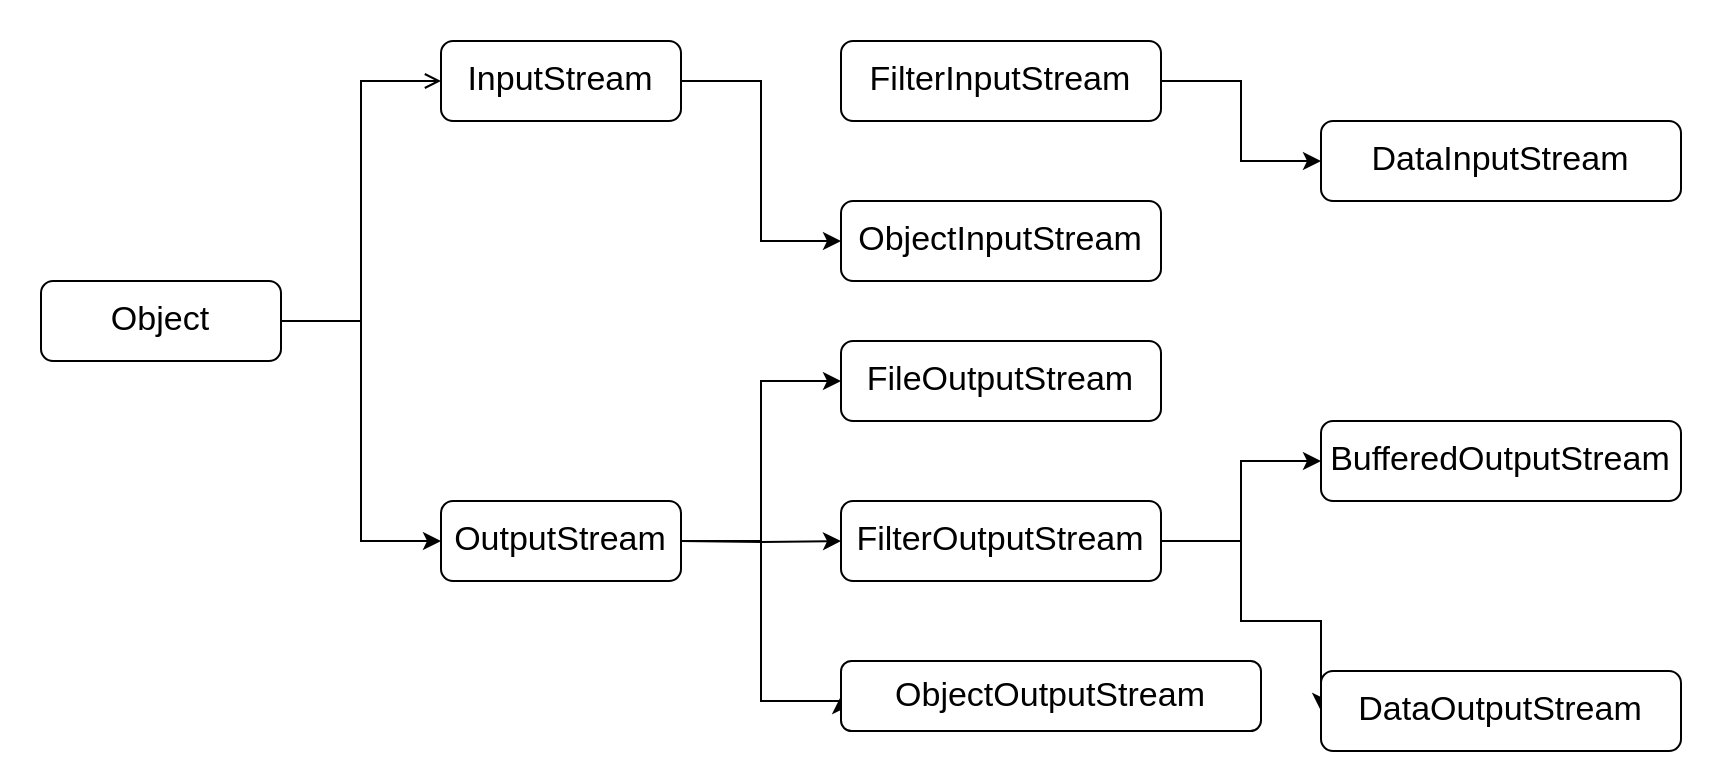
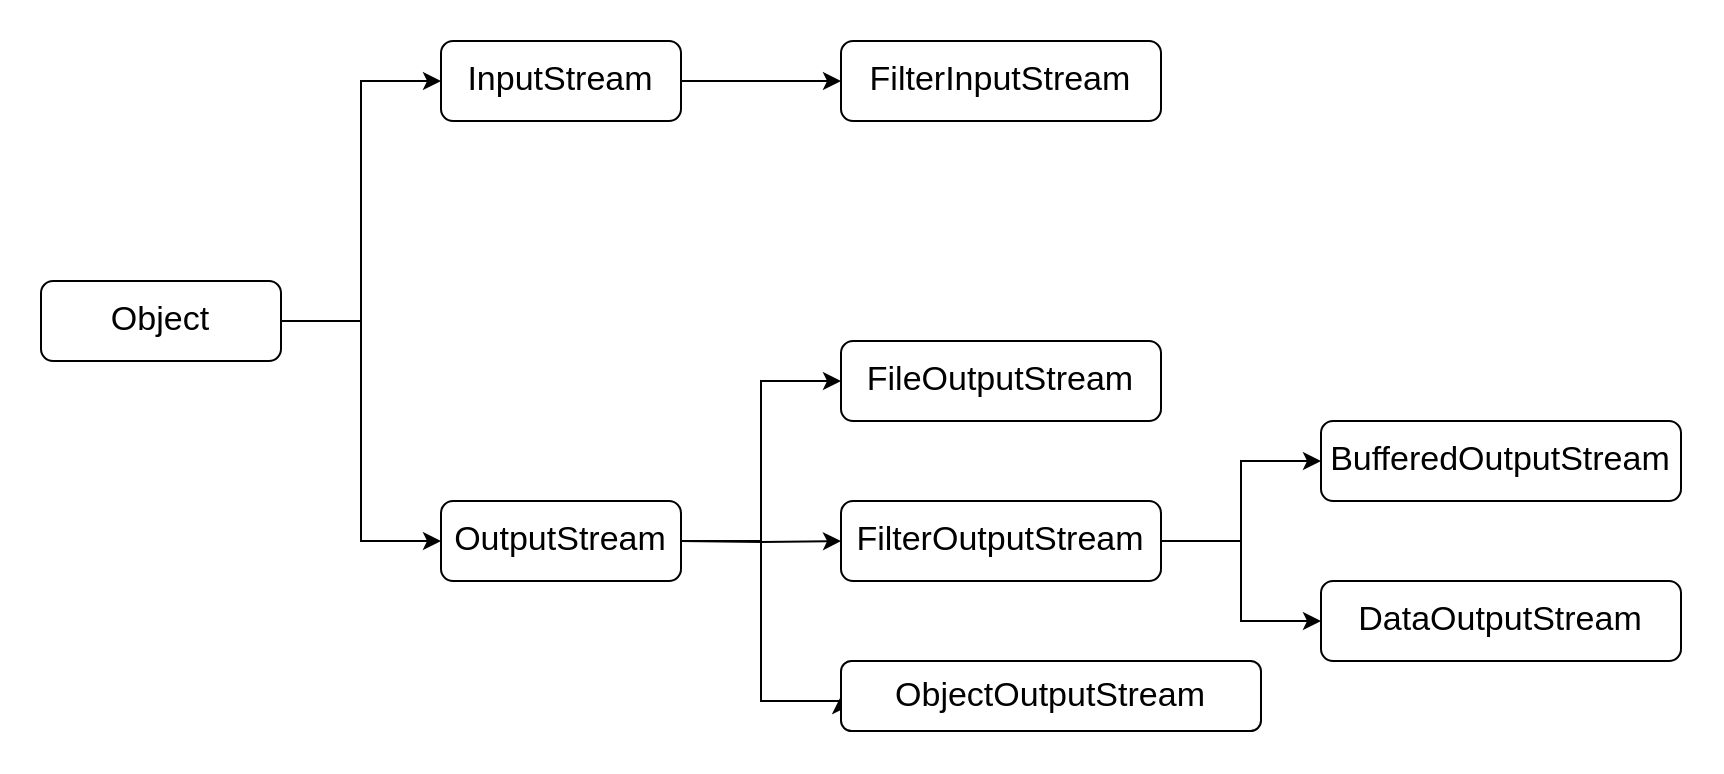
  <mxCell id="0" />
  <mxCell id="1" parent="0" />
- <mxCell id="2" value="" style="edgeStyle=orthogonalEdgeStyle;rounded=0;orthogonalLoop=1;jettySize=auto;html=1;endArrow=open;" edge="1" parent="1" source="4" target="8"><mxGeometry relative="1" as="geometry"><Array as="points"><mxPoint x="180" y="160" /><mxPoint x="180" y="40" /></Array></mxGeometry></mxCell>
+ <mxCell id="2" value="" style="edgeStyle=orthogonalEdgeStyle;rounded=0;orthogonalLoop=1;jettySize=auto;html=1;" edge="1" parent="1" source="4" target="8"><mxGeometry relative="1" as="geometry"><Array as="points"><mxPoint x="180" y="160" /><mxPoint x="180" y="40" /></Array></mxGeometry></mxCell>
  <mxCell id="3" value="" style="edgeStyle=orthogonalEdgeStyle;rounded=0;orthogonalLoop=1;jettySize=auto;html=1;" edge="1" parent="1" source="4" target="5"><mxGeometry relative="1" as="geometry"><Array as="points"><mxPoint x="180" y="160" /><mxPoint x="180" y="270" /></Array></mxGeometry></mxCell>
  <mxCell id="4" value="&lt;font style=&quot;font-size: 17px&quot;&gt;Object&lt;/font&gt;&lt;br&gt;" style="rounded=1;whiteSpace=wrap;html=1;" vertex="1" parent="1"><mxGeometry x="20" y="140" width="120" height="40" as="geometry" /></mxCell>
  <mxCell id="5" value="&lt;span style=&quot;font-size: 17px&quot;&gt;OutputStream&lt;br&gt;&lt;/span&gt;" style="rounded=1;whiteSpace=wrap;html=1;" vertex="1" parent="1"><mxGeometry x="220" y="250" width="120" height="40" as="geometry" /></mxCell>
- <mxCell id="7" value="" style="edgeStyle=orthogonalEdgeStyle;rounded=0;orthogonalLoop=1;jettySize=auto;html=1;entryX=0;entryY=0.5;entryDx=0;entryDy=0;" edge="1" parent="1" source="8" target="9"><mxGeometry relative="1" as="geometry"><Array as="points"><mxPoint x="380" y="40" /><mxPoint x="380" y="120" /></Array></mxGeometry></mxCell>
+ <mxCell id="6" value="" style="edgeStyle=orthogonalEdgeStyle;rounded=0;orthogonalLoop=1;jettySize=auto;html=1;" edge="1" parent="1" source="8" target="11"><mxGeometry relative="1" as="geometry" /></mxCell>
  <mxCell id="8" value="&lt;font style=&quot;font-size: 17px&quot;&gt;InputStream&lt;/font&gt;&lt;br&gt;" style="rounded=1;whiteSpace=wrap;html=1;" vertex="1" parent="1"><mxGeometry x="220" y="20" width="120" height="40" as="geometry" /></mxCell>
- <mxCell id="9" value="&lt;font style=&quot;font-size: 17px&quot;&gt;ObjectInputStream&lt;/font&gt;&lt;br&gt;" style="rounded=1;whiteSpace=wrap;html=1;" vertex="1" parent="1"><mxGeometry x="420" y="100" width="160" height="40" as="geometry" /></mxCell>
- <mxCell id="10" value="" style="edgeStyle=orthogonalEdgeStyle;rounded=0;orthogonalLoop=1;jettySize=auto;html=1;entryX=0;entryY=0.5;entryDx=0;entryDy=0;" edge="1" parent="1" source="11" target="12"><mxGeometry relative="1" as="geometry"><Array as="points"><mxPoint x="620" y="40" /><mxPoint x="620" y="80" /></Array></mxGeometry></mxCell>
  <mxCell id="11" value="&lt;font style=&quot;font-size: 17px&quot;&gt;FilterInputStream&lt;/font&gt;&lt;br&gt;" style="rounded=1;whiteSpace=wrap;html=1;" vertex="1" parent="1"><mxGeometry x="420" y="20" width="160" height="40" as="geometry" /></mxCell>
- <mxCell id="12" value="&lt;font style=&quot;font-size: 17px&quot;&gt;DataInputStream&lt;/font&gt;&lt;br&gt;" style="rounded=1;whiteSpace=wrap;html=1;" vertex="1" parent="1"><mxGeometry x="660" y="60" width="180" height="40" as="geometry" /></mxCell>
  <mxCell id="13" value="" style="edgeStyle=orthogonalEdgeStyle;rounded=0;orthogonalLoop=1;jettySize=auto;html=1;" edge="1" target="18" parent="1"><mxGeometry relative="1" as="geometry"><mxPoint x="340" y="270" as="sourcePoint" /></mxGeometry></mxCell>
  <mxCell id="14" value="" style="edgeStyle=orthogonalEdgeStyle;rounded=0;orthogonalLoop=1;jettySize=auto;html=1;" edge="1" target="17" parent="1"><mxGeometry relative="1" as="geometry"><mxPoint x="340" y="270" as="sourcePoint" /><Array as="points"><mxPoint x="380" y="270" /><mxPoint x="380" y="190" /></Array></mxGeometry></mxCell>
  <mxCell id="15" value="" style="edgeStyle=orthogonalEdgeStyle;rounded=0;orthogonalLoop=1;jettySize=auto;html=1;entryX=0;entryY=0.5;entryDx=0;entryDy=0;" edge="1" target="16" parent="1"><mxGeometry relative="1" as="geometry"><mxPoint x="340" y="270" as="sourcePoint" /><Array as="points"><mxPoint x="380" y="270" /><mxPoint x="380" y="350" /></Array></mxGeometry></mxCell>
  <mxCell id="16" value="&lt;font style=&quot;font-size: 17px&quot;&gt;ObjectOutputStream&lt;/font&gt;&lt;br&gt;" style="rounded=1;whiteSpace=wrap;html=1;" vertex="1" parent="1"><mxGeometry x="420" y="330" width="210" height="35" as="geometry" /></mxCell>
  <mxCell id="17" value="&lt;font style=&quot;font-size: 17px&quot;&gt;FileOutputStream&lt;/font&gt;&lt;br&gt;" style="rounded=1;whiteSpace=wrap;html=1;" vertex="1" parent="1"><mxGeometry x="420" y="170" width="160" height="40" as="geometry" /></mxCell>
  <mxCell id="18" value="&lt;font style=&quot;font-size: 17px&quot;&gt;FilterOutputStream&lt;/font&gt;&lt;br&gt;" style="rounded=1;whiteSpace=wrap;html=1;" vertex="1" parent="1"><mxGeometry x="420" y="250" width="160" height="40" as="geometry" /></mxCell>
  <mxCell id="19" value="" style="edgeStyle=orthogonalEdgeStyle;rounded=0;orthogonalLoop=1;jettySize=auto;html=1;" edge="1" target="21" parent="1"><mxGeometry relative="1" as="geometry"><mxPoint x="580" y="270" as="sourcePoint" /><Array as="points"><mxPoint x="620" y="270" /><mxPoint x="620" y="230" /></Array></mxGeometry></mxCell>
  <mxCell id="20" value="" style="edgeStyle=orthogonalEdgeStyle;rounded=0;orthogonalLoop=1;jettySize=auto;html=1;entryX=0;entryY=0.5;entryDx=0;entryDy=0;" edge="1" target="22" parent="1"><mxGeometry relative="1" as="geometry"><mxPoint x="580" y="270" as="sourcePoint" /><Array as="points"><mxPoint x="620" y="270" /><mxPoint x="620" y="310" /></Array></mxGeometry></mxCell>
  <mxCell id="21" value="&lt;font style=&quot;font-size: 17px&quot;&gt;BufferedOutputStream&lt;/font&gt;&lt;br&gt;" style="rounded=1;whiteSpace=wrap;html=1;" vertex="1" parent="1"><mxGeometry x="660" y="210" width="180" height="40" as="geometry" /></mxCell>
- <mxCell id="22" value="&lt;font style=&quot;font-size: 17px&quot;&gt;DataOutputStream&lt;/font&gt;&lt;br&gt;" style="rounded=1;whiteSpace=wrap;html=1;" vertex="1" parent="1"><mxGeometry x="660" y="335" width="180" height="40" as="geometry" /></mxCell>
+ <mxCell id="22" value="&lt;font style=&quot;font-size: 17px&quot;&gt;DataOutputStream&lt;/font&gt;&lt;br&gt;" style="rounded=1;whiteSpace=wrap;html=1;" vertex="1" parent="1"><mxGeometry x="660" y="290" width="180" height="40" as="geometry" /></mxCell>
